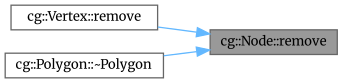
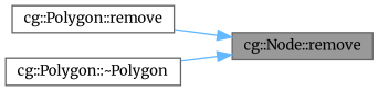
  digraph {
    fontname=Merriweather
    rankdir=RL
    node [color=grey40 fillcolor=white fontname=Merriweather fontsize=10 shape=box style=filled]
    edge [color=steelblue1 dir=back fontname=Merriweather fontsize=10 labelfontname=Helvetica labelfontsize=10 style=solid]
    n1 [color=gray40 fillcolor=grey60 fontcolor=black height=0.2 label="cg::Node::remove" width=0.4]
-   n2 [height=0.2 label="cg::Vertex::remove" width=0.4]
+   n2 [height=0.2 label="cg::Polygon::remove" width=0.4]
    n3 [height=0.2 label="cg::Polygon::~Polygon" width=0.4]
    n1 -> n2
    n1 -> n3
  }
